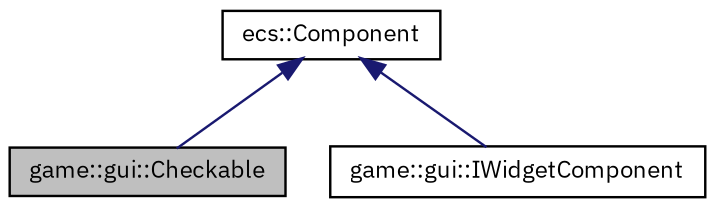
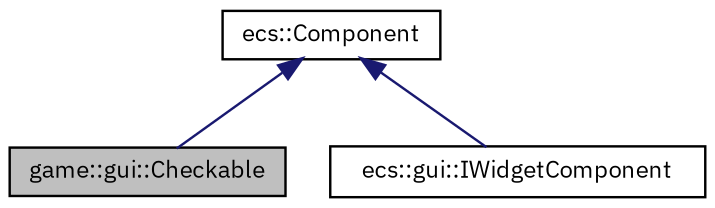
  digraph {
    fontname="IBM Plex Sans"
    node [color=black fillcolor=white fontname="IBM Plex Sans" fontsize=10 shape=record style=filled]
    edge [color=midnightblue dir=back fontname="IBM Plex Sans" fontsize=10 labelfontname=Helvetica labelfontsize=10 style=solid]
    n1 [fillcolor=grey75 fontcolor=black height=0.2 label="game::gui::Checkable" width=0.4]
-   n2 [height=0.2 label="game::gui::IWidgetComponent" width=0.4]
+   n2 [height=0.2 label="ecs::gui::IWidgetComponent" width=0.4]
    n3 [height=0.2 label="ecs::Component" width=0.4]
    n3 -> n1
    n3 -> n2
  }
